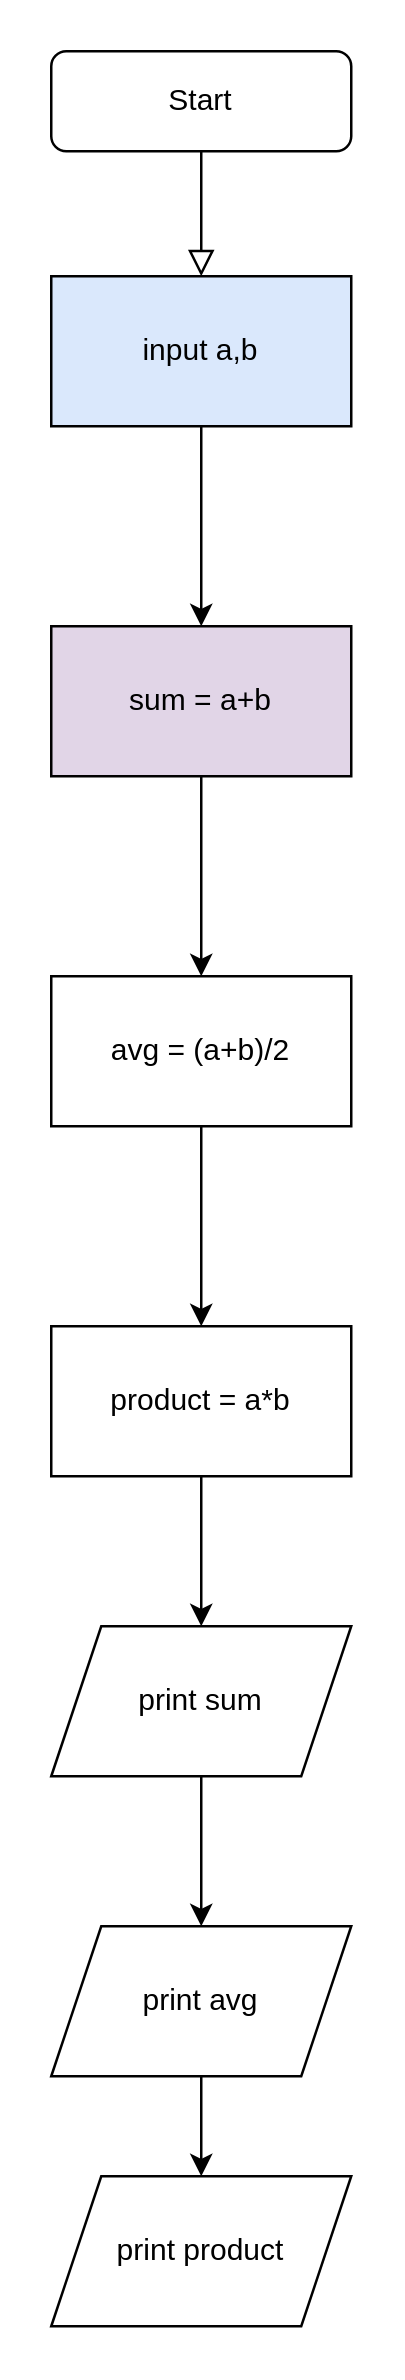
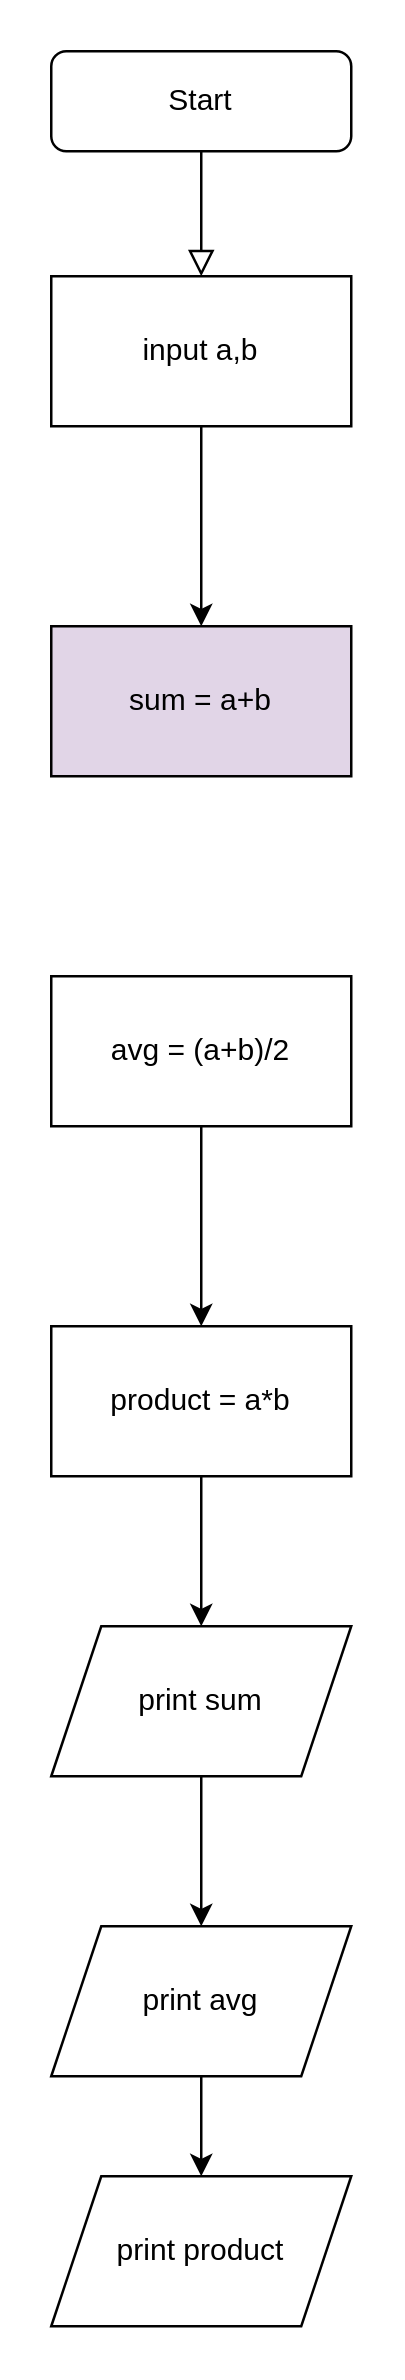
  <mxCell id="0" />
  <mxCell id="1" parent="0" />
  <mxCell id="2" value="" style="rounded=0;html=1;jettySize=auto;orthogonalLoop=1;fontSize=11;endArrow=block;endFill=0;endSize=8;strokeWidth=1;shadow=0;labelBackgroundColor=none;edgeStyle=orthogonalEdgeStyle;" parent="1" source="3" edge="1"><mxGeometry relative="1" as="geometry"><mxPoint x="80" y="110" as="targetPoint" /></mxGeometry></mxCell>
  <mxCell id="3" value="Start" style="rounded=1;whiteSpace=wrap;html=1;fontSize=12;glass=0;strokeWidth=1;shadow=0;" parent="1" vertex="1"><mxGeometry x="20" y="20" width="120" height="40" as="geometry" /></mxCell>
  <mxCell id="4" value="" style="edgeStyle=orthogonalEdgeStyle;rounded=0;orthogonalLoop=1;jettySize=auto;html=1;" edge="1" parent="1" source="5" target="7"><mxGeometry relative="1" as="geometry" /></mxCell>
- <mxCell id="5" value="input a,b" style="rounded=0;whiteSpace=wrap;html=1;fillColor=#dae8fc;" vertex="1" parent="1"><mxGeometry x="20" y="110" width="120" height="60" as="geometry" /></mxCell>
- <mxCell id="6" value="" style="edgeStyle=orthogonalEdgeStyle;rounded=0;orthogonalLoop=1;jettySize=auto;html=1;" edge="1" parent="1" source="7" target="9"><mxGeometry relative="1" as="geometry" /></mxCell>
+ <mxCell id="5" value="input a,b" style="rounded=0;whiteSpace=wrap;html=1;" vertex="1" parent="1"><mxGeometry x="20" y="110" width="120" height="60" as="geometry" /></mxCell>
  <mxCell id="7" value="sum = a+b" style="rounded=0;whiteSpace=wrap;html=1;fillColor=#e1d5e7;" vertex="1" parent="1"><mxGeometry x="20" y="250" width="120" height="60" as="geometry" /></mxCell>
  <mxCell id="8" value="" style="edgeStyle=orthogonalEdgeStyle;rounded=0;orthogonalLoop=1;jettySize=auto;html=1;" edge="1" parent="1" source="9" target="11"><mxGeometry relative="1" as="geometry" /></mxCell>
  <mxCell id="9" value="avg = (a+b)/2" style="rounded=0;whiteSpace=wrap;html=1;" vertex="1" parent="1"><mxGeometry x="20" y="390" width="120" height="60" as="geometry" /></mxCell>
  <mxCell id="10" value="" style="edgeStyle=orthogonalEdgeStyle;rounded=0;orthogonalLoop=1;jettySize=auto;html=1;" edge="1" parent="1" source="11" target="13"><mxGeometry relative="1" as="geometry" /></mxCell>
  <mxCell id="11" value="product = a*b" style="rounded=0;whiteSpace=wrap;html=1;" vertex="1" parent="1"><mxGeometry x="20" y="530" width="120" height="60" as="geometry" /></mxCell>
  <mxCell id="12" value="" style="edgeStyle=orthogonalEdgeStyle;rounded=0;orthogonalLoop=1;jettySize=auto;html=1;" edge="1" parent="1" source="13" target="15"><mxGeometry relative="1" as="geometry" /></mxCell>
  <mxCell id="13" value="print sum" style="shape=parallelogram;perimeter=parallelogramPerimeter;whiteSpace=wrap;html=1;fixedSize=1;rounded=0;" vertex="1" parent="1"><mxGeometry x="20" y="650" width="120" height="60" as="geometry" /></mxCell>
  <mxCell id="14" value="" style="edgeStyle=orthogonalEdgeStyle;rounded=0;orthogonalLoop=1;jettySize=auto;html=1;" edge="1" parent="1" source="15" target="16"><mxGeometry relative="1" as="geometry" /></mxCell>
  <mxCell id="15" value="print avg" style="shape=parallelogram;perimeter=parallelogramPerimeter;whiteSpace=wrap;html=1;fixedSize=1;rounded=0;" vertex="1" parent="1"><mxGeometry x="20" y="770" width="120" height="60" as="geometry" /></mxCell>
  <mxCell id="16" value="print product" style="shape=parallelogram;perimeter=parallelogramPerimeter;whiteSpace=wrap;html=1;fixedSize=1;rounded=0;" vertex="1" parent="1"><mxGeometry x="20" y="870" width="120" height="60" as="geometry" /></mxCell>
